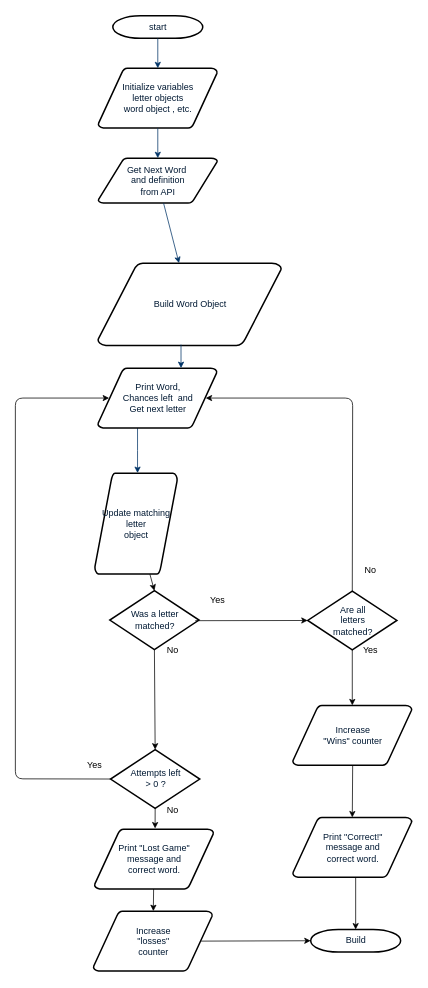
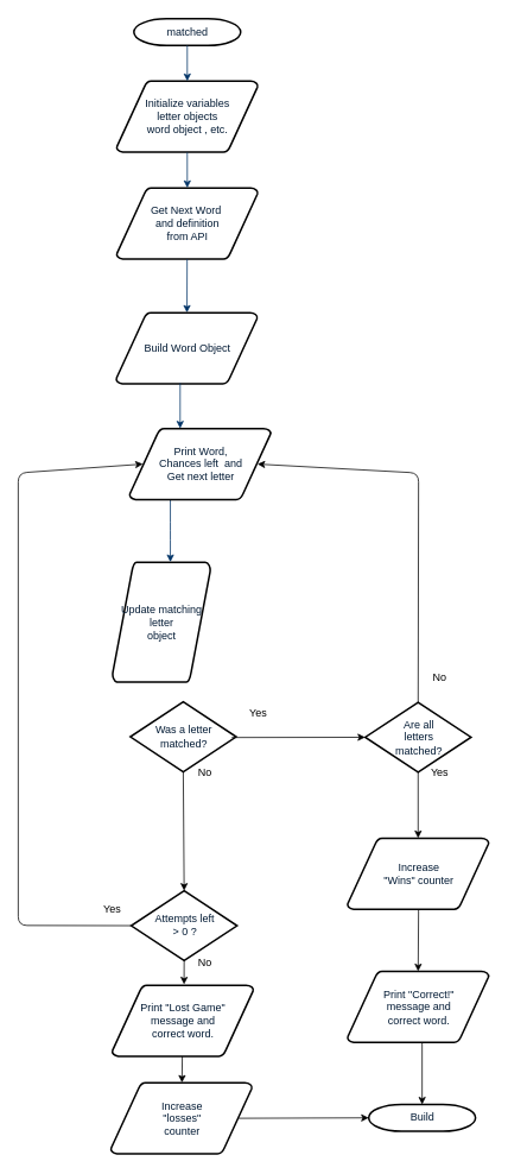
  <mxCell id="0" />
  <mxCell id="1" parent="0" />
- <mxCell id="2" value="start" style="shape=mxgraph.flowchart.terminator;fillColor=#FFFFFF;strokeColor=#000000;strokeWidth=2;gradientColor=none;gradientDirection=north;fontColor=#001933;fontStyle=0;html=1;" parent="1" vertex="1"><mxGeometry x="150" y="20" width="120" height="30" as="geometry" /></mxCell>
+ <mxCell id="2" value="matched" style="shape=mxgraph.flowchart.terminator;fillColor=#FFFFFF;strokeColor=#000000;strokeWidth=2;gradientColor=none;gradientDirection=north;fontColor=#001933;fontStyle=0;html=1;" parent="1" vertex="1"><mxGeometry x="150" y="20" width="120" height="30" as="geometry" /></mxCell>
  <mxCell id="3" value="Initialize variables&lt;br&gt;letter objects&lt;br&gt;word object , etc." style="shape=mxgraph.flowchart.data;fillColor=#FFFFFF;strokeColor=#000000;strokeWidth=2;gradientColor=none;gradientDirection=north;fontColor=#001933;fontStyle=0;html=1;" parent="1" vertex="1"><mxGeometry x="130.5" y="90" width="159" height="80" as="geometry" /></mxCell>
  <mxCell id="4" value="Update matching&lt;br&gt;letter&lt;br&gt;object" style="shape=mxgraph.flowchart.data;fillColor=#FFFFFF;strokeColor=#000000;strokeWidth=2;gradientColor=none;gradientDirection=north;fontColor=#001933;fontStyle=0;html=1;" parent="1" vertex="1"><mxGeometry x="126" y="630" width="110" height="135" as="geometry" /></mxCell>
- <mxCell id="5" value="Get Next Word&amp;nbsp;&lt;br&gt;and definition&lt;br&gt;from API" style="shape=mxgraph.flowchart.data;fillColor=#FFFFFF;strokeColor=#000000;strokeWidth=2;gradientColor=none;gradientDirection=north;fontColor=#001933;fontStyle=0;html=1;" parent="1" vertex="1"><mxGeometry x="130.5" y="210" width="159" height="60" as="geometry" /></mxCell>
+ <mxCell id="5" value="Get Next Word&amp;nbsp;&lt;br&gt;and definition&lt;br&gt;from API" style="shape=mxgraph.flowchart.data;fillColor=#FFFFFF;strokeColor=#000000;strokeWidth=2;gradientColor=none;gradientDirection=north;fontColor=#001933;fontStyle=0;html=1;" parent="1" vertex="1"><mxGeometry x="130.5" y="210" width="159" height="80" as="geometry" /></mxCell>
  <mxCell id="6" style="fontColor=#001933;fontStyle=1;strokeColor=#003366;strokeWidth=1;html=1;" parent="1" source="2" target="3" edge="1"><mxGeometry relative="1" as="geometry" /></mxCell>
  <mxCell id="7" style="fontColor=#001933;fontStyle=1;strokeColor=#003366;strokeWidth=1;html=1;" parent="1" source="3" target="5" edge="1"><mxGeometry relative="1" as="geometry" /></mxCell>
  <mxCell id="8" style="fontColor=#001933;fontStyle=1;strokeColor=#003366;strokeWidth=1;html=1;" parent="1" source="5" target="10" edge="1"><mxGeometry relative="1" as="geometry"><mxPoint x="210" y="350" as="targetPoint" /></mxGeometry></mxCell>
  <mxCell id="9" value="" style="edgeStyle=elbowEdgeStyle;elbow=horizontal;fontColor=#001933;fontStyle=1;strokeColor=#003366;strokeWidth=1;html=1;" parent="1" source="11" target="4" edge="1"><mxGeometry width="100" height="100" as="geometry"><mxPoint x="210" y="407" as="sourcePoint" /><mxPoint x="-10" as="targetPoint" y="-40" /></mxGeometry></mxCell>
- <mxCell id="10" value="Build Word Object" style="shape=mxgraph.flowchart.data;fillColor=#FFFFFF;strokeColor=#000000;strokeWidth=2;gradientColor=none;gradientDirection=north;fontColor=#001933;fontStyle=0;html=1;" vertex="1" parent="1"><mxGeometry x="130" y="350" width="245" height="110" as="geometry" /></mxCell>
- <mxCell id="11" value="Print Word,&lt;br&gt;Chances left&amp;nbsp; and&lt;br&gt;Get next letter" style="shape=mxgraph.flowchart.data;fillColor=#FFFFFF;strokeColor=#000000;strokeWidth=2;gradientColor=none;gradientDirection=north;fontColor=#001933;fontStyle=0;html=1;" vertex="1" parent="1"><mxGeometry x="130" y="490" width="159" height="80" as="geometry" /></mxCell>
+ <mxCell id="10" value="Build Word Object" style="shape=mxgraph.flowchart.data;fillColor=#FFFFFF;strokeColor=#000000;strokeWidth=2;gradientColor=none;gradientDirection=north;fontColor=#001933;fontStyle=0;html=1;" vertex="1" parent="1"><mxGeometry x="130" y="350" width="159" height="80" as="geometry" /></mxCell>
+ <mxCell id="11" value="Print Word,&lt;br&gt;Chances left&amp;nbsp; and&lt;br&gt;Get next letter" style="shape=mxgraph.flowchart.data;fillColor=#FFFFFF;strokeColor=#000000;strokeWidth=2;gradientColor=none;gradientDirection=north;fontColor=#001933;fontStyle=0;html=1;" vertex="1" parent="1"><mxGeometry x="145" y="480" width="159" height="80" as="geometry" /></mxCell>
  <mxCell id="12" value="" style="edgeStyle=elbowEdgeStyle;elbow=horizontal;fontColor=#001933;fontStyle=1;strokeColor=#003366;strokeWidth=1;html=1;exitX=0.453;exitY=0.988;exitDx=0;exitDy=0;exitPerimeter=0;" edge="1" parent="1" source="10" target="11"><mxGeometry width="100" height="100" as="geometry"><mxPoint x="210" y="407" as="sourcePoint" /><mxPoint x="210" y="590" as="targetPoint" /></mxGeometry></mxCell>
  <mxCell id="13" value="Was a letter&lt;br&gt;matched?" style="shape=mxgraph.flowchart.decision;fillColor=#FFFFFF;strokeColor=#000000;strokeWidth=2;gradientColor=none;gradientDirection=north;fontColor=#001933;fontStyle=0;html=1;" vertex="1" parent="1"><mxGeometry x="146" y="787" width="119" height="78.5" as="geometry" /></mxCell>
  <mxCell id="14" value="" style="endArrow=classic;html=1;entryX=0;entryY=0.5;entryDx=0;entryDy=0;entryPerimeter=0;" edge="1" parent="1" target="18"><mxGeometry width="50" height="50" relative="1" as="geometry"><mxPoint x="260" y="827" as="sourcePoint" /><mxPoint x="136" y="801.5" as="targetPoint" /><Array as="points" /></mxGeometry></mxCell>
  <mxCell id="15" value="Attempts left&lt;br&gt;&amp;gt; 0 ?" style="shape=mxgraph.flowchart.decision;fillColor=#FFFFFF;strokeColor=#000000;strokeWidth=2;gradientColor=none;gradientDirection=north;fontColor=#001933;fontStyle=0;html=1;" vertex="1" parent="1"><mxGeometry x="147" y="999" width="119" height="78.5" as="geometry" /></mxCell>
  <mxCell id="16" value="" style="endArrow=classic;html=1;exitX=0;exitY=0.5;exitDx=0;exitDy=0;exitPerimeter=0;entryX=0.095;entryY=0.5;entryDx=0;entryDy=0;entryPerimeter=0;" edge="1" parent="1" source="15" target="11"><mxGeometry width="50" height="50" relative="1" as="geometry"><mxPoint x="76" y="974.5" as="sourcePoint" /><mxPoint x="60" y="830" as="targetPoint" /><Array as="points"><mxPoint x="20" y="1038" /><mxPoint x="20" y="530" /></Array></mxGeometry></mxCell>
  <mxCell id="17" value="Increase&lt;br&gt;&quot;losses&quot;&lt;br&gt;counter" style="shape=mxgraph.flowchart.data;fillColor=#FFFFFF;strokeColor=#000000;strokeWidth=2;gradientColor=none;gradientDirection=north;fontColor=#001933;fontStyle=0;html=1;" vertex="1" parent="1"><mxGeometry x="124" y="1214.5" width="159" height="80" as="geometry" /></mxCell>
  <mxCell id="18" value="Are all&lt;br&gt;letters&lt;br&gt;matched?" style="shape=mxgraph.flowchart.decision;fillColor=#FFFFFF;strokeColor=#000000;strokeWidth=2;gradientColor=none;gradientDirection=north;fontColor=#001933;fontStyle=0;html=1;" vertex="1" parent="1"><mxGeometry x="410" y="787.5" width="119" height="78.5" as="geometry" /></mxCell>
  <mxCell id="19" value="Increase&lt;br&gt;&quot;Wins&quot; counter" style="shape=mxgraph.flowchart.data;fillColor=#FFFFFF;strokeColor=#000000;strokeWidth=2;gradientColor=none;gradientDirection=north;fontColor=#001933;fontStyle=0;html=1;" vertex="1" parent="1"><mxGeometry x="390" y="940" width="159" height="80" as="geometry" /></mxCell>
  <mxCell id="20" value="Print &quot;Correct!&quot;&lt;br&gt;message and&lt;br&gt;correct word." style="shape=mxgraph.flowchart.data;fillColor=#FFFFFF;strokeColor=#000000;strokeWidth=2;gradientColor=none;gradientDirection=north;fontColor=#001933;fontStyle=0;html=1;" vertex="1" parent="1"><mxGeometry x="390" y="1089.5" width="159" height="80" as="geometry" /></mxCell>
  <mxCell id="21" value="Build" style="shape=mxgraph.flowchart.terminator;fillColor=#FFFFFF;strokeColor=#000000;strokeWidth=2;gradientColor=none;gradientDirection=north;fontColor=#001933;fontStyle=0;html=1;" vertex="1" parent="1"><mxGeometry x="414" y="1239" width="120" height="30" as="geometry" /></mxCell>
- <mxCell id="22" value="" style="endArrow=classic;html=1;entryX=0.5;entryY=0;entryDx=0;entryDy=0;entryPerimeter=0;" edge="1" parent="1" source="4" target="13"><mxGeometry width="50" height="50" relative="1" as="geometry"><mxPoint x="120" y="790" as="sourcePoint" /><mxPoint x="170" y="740" as="targetPoint" /></mxGeometry></mxCell>
  <mxCell id="23" value="" style="endArrow=classic;html=1;exitX=0.5;exitY=0;exitDx=0;exitDy=0;exitPerimeter=0;entryX=0.905;entryY=0.5;entryDx=0;entryDy=0;entryPerimeter=0;" edge="1" parent="1" source="18" target="11"><mxGeometry width="50" height="50" relative="1" as="geometry"><mxPoint x="450" y="790" as="sourcePoint" /><mxPoint x="500" y="740" as="targetPoint" /><Array as="points"><mxPoint x="470" y="530" /></Array></mxGeometry></mxCell>
  <mxCell id="24" value="Yes" style="text;html=1;strokeColor=none;fillColor=none;align=center;verticalAlign=middle;whiteSpace=wrap;rounded=0;" vertex="1" parent="1"><mxGeometry x="270" y="790" width="40" height="20" as="geometry" /></mxCell>
  <mxCell id="25" value="No" style="text;html=1;strokeColor=none;fillColor=none;align=center;verticalAlign=middle;whiteSpace=wrap;rounded=0;" vertex="1" parent="1"><mxGeometry x="474" y="750" width="40" height="20" as="geometry" /></mxCell>
  <mxCell id="26" value="" style="endArrow=classic;html=1;entryX=0.5;entryY=0;entryDx=0;entryDy=0;entryPerimeter=0;exitX=0.5;exitY=1;exitDx=0;exitDy=0;exitPerimeter=0;" edge="1" parent="1" source="13" target="15"><mxGeometry width="50" height="50" relative="1" as="geometry"><mxPoint x="201" y="860" as="sourcePoint" /><mxPoint x="250" y="810" as="targetPoint" /></mxGeometry></mxCell>
  <mxCell id="27" value="No" style="text;html=1;strokeColor=none;fillColor=none;align=center;verticalAlign=middle;whiteSpace=wrap;rounded=0;" vertex="1" parent="1"><mxGeometry x="209.5" y="855.5" width="40" height="20" as="geometry" /></mxCell>
  <mxCell id="28" value="" style="endArrow=classic;html=1;exitX=0.5;exitY=1;exitDx=0;exitDy=0;exitPerimeter=0;" edge="1" parent="1" source="18" target="19"><mxGeometry width="50" height="50" relative="1" as="geometry"><mxPoint x="470" y="870" as="sourcePoint" /><mxPoint x="520" y="820" as="targetPoint" /></mxGeometry></mxCell>
  <mxCell id="29" value="" style="endArrow=classic;html=1;entryX=0.5;entryY=0;entryDx=0;entryDy=0;entryPerimeter=0;" edge="1" parent="1" target="20"><mxGeometry width="50" height="50" relative="1" as="geometry"><mxPoint x="470" y="1020" as="sourcePoint" /><mxPoint x="520" y="970" as="targetPoint" /></mxGeometry></mxCell>
  <mxCell id="30" value="" style="endArrow=classic;html=1;entryX=0.5;entryY=0;entryDx=0;entryDy=0;entryPerimeter=0;" edge="1" parent="1" target="21"><mxGeometry width="50" height="50" relative="1" as="geometry"><mxPoint x="474" y="1170" as="sourcePoint" /><mxPoint x="520" y="1120" as="targetPoint" /></mxGeometry></mxCell>
  <mxCell id="31" value="" style="endArrow=classic;html=1;entryX=0.509;entryY=-0.01;entryDx=0;entryDy=0;entryPerimeter=0;exitX=0.5;exitY=0.984;exitDx=0;exitDy=0;exitPerimeter=0;" edge="1" parent="1" source="15" target="35"><mxGeometry width="50" height="50" relative="1" as="geometry"><mxPoint x="204" y="1100" as="sourcePoint" /><mxPoint x="250" y="980" as="targetPoint" /></mxGeometry></mxCell>
  <mxCell id="32" value="" style="endArrow=classic;html=1;" edge="1" parent="1" source="35" target="17"><mxGeometry width="50" height="50" relative="1" as="geometry"><mxPoint x="200" y="1160" as="sourcePoint" /><mxPoint x="250" y="1110" as="targetPoint" /></mxGeometry></mxCell>
  <mxCell id="33" value="" style="endArrow=classic;html=1;entryX=0;entryY=0.5;entryDx=0;entryDy=0;entryPerimeter=0;exitX=0.905;exitY=0.5;exitDx=0;exitDy=0;exitPerimeter=0;" edge="1" parent="1" source="17" target="21"><mxGeometry width="50" height="50" relative="1" as="geometry"><mxPoint x="250" y="1270" as="sourcePoint" /><mxPoint x="300" y="1220" as="targetPoint" /></mxGeometry></mxCell>
  <mxCell id="34" value="Yes" style="text;html=1;strokeColor=none;fillColor=none;align=center;verticalAlign=middle;whiteSpace=wrap;rounded=0;" vertex="1" parent="1"><mxGeometry x="474" y="856" width="40" height="20" as="geometry" /></mxCell>
  <mxCell id="35" value="Print &quot;Lost Game&quot;&lt;br&gt;message and&lt;br&gt;correct word." style="shape=mxgraph.flowchart.data;fillColor=#FFFFFF;strokeColor=#000000;strokeWidth=2;gradientColor=none;gradientDirection=north;fontColor=#001933;fontStyle=0;html=1;" vertex="1" parent="1"><mxGeometry x="125.5" y="1105" width="159" height="80" as="geometry" /></mxCell>
  <mxCell id="36" value="Yes" style="text;html=1;strokeColor=none;fillColor=none;align=center;verticalAlign=middle;whiteSpace=wrap;rounded=0;" vertex="1" parent="1"><mxGeometry x="106" y="1010" width="40" height="20" as="geometry" /></mxCell>
  <mxCell id="37" value="No" style="text;html=1;strokeColor=none;fillColor=none;align=center;verticalAlign=middle;whiteSpace=wrap;rounded=0;" vertex="1" parent="1"><mxGeometry x="210" y="1069.5" width="40" height="20" as="geometry" /></mxCell>
